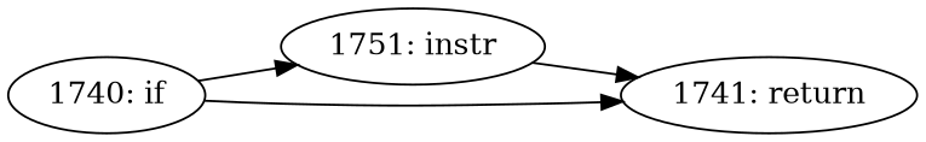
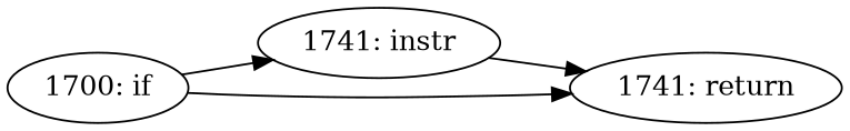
  digraph {
    rankdir=LR
-   n1 [label="1740: if"]
-   n2 [label="1751: instr"]
+   n1 [label="1700: if"]
+   n2 [label="1741: instr"]
    n3 [label="1741: return"]
    n1 -> n2
    n1 -> n3
    n2 -> n3
  }
